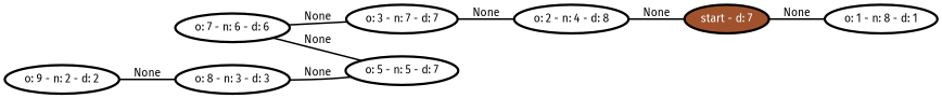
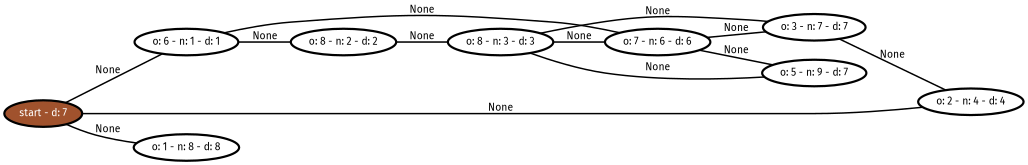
  graph {
    fontname="Fira Sans"
    rankdir=LR
    node [fillcolor="#ffffff" fontcolor=Black fontname="Fira Sans" penwidth=3 style=filled]
    edge [fontname="Fira Sans" penwidth=2]
    n1 [fillcolor="#a0522d" fontcolor=White label="start - d: 7"]
-   n3 [label="o: 1 - n: 8 - d: 1"]
-   n4 [label="o: 9 - n: 2 - d: 2"]
+   n2 [label="o: 6 - n: 1 - d: 1"]
+   n3 [label="o: 1 - n: 8 - d: 8"]
+   n4 [label="o: 8 - n: 2 - d: 2"]
    n5 [label="o: 8 - n: 3 - d: 3"]
    n6 [label="o: 7 - n: 6 - d: 6"]
-   n7 [label="o: 5 - n: 5 - d: 7"]
-   n8 [label="o: 2 - n: 4 - d: 8"]
+   n7 [label="o: 5 - n: 9 - d: 7"]
+   n8 [label="o: 2 - n: 4 - d: 4"]
    n9 [label="o: 3 - n: 7 - d: 7"]
+   n1 -- n2 [label=None]
    n1 -- n3 [label=None]
+   n2 -- n4 [label=None]
    n4 -- n5 [label=None]
+   n5 -- n6 [label=None]
    n5 -- n7 [label=None]
+   n6 -- n2 [label=None]
    n6 -- n7 [label=None]
    n6 -- n9 [label=None]
    n8 -- n1 [label=None]
+   n9 -- n5 [label=None]
    n9 -- n8 [label=None]
  }
